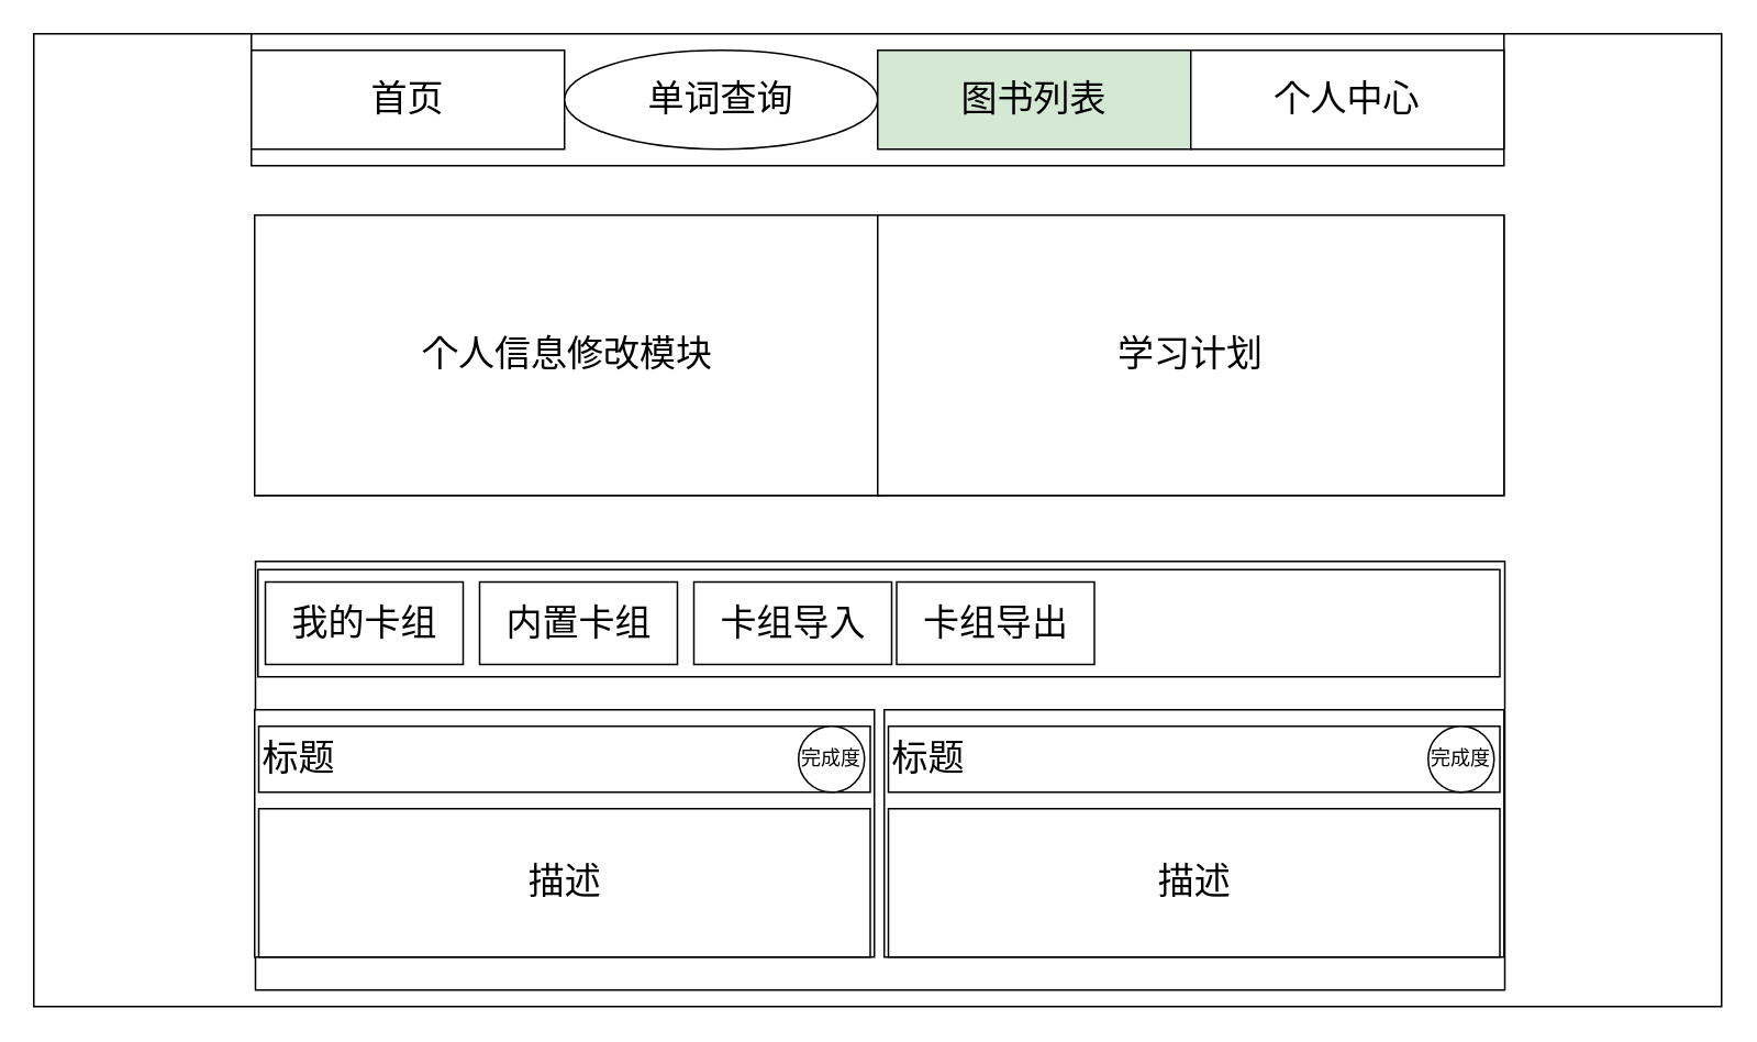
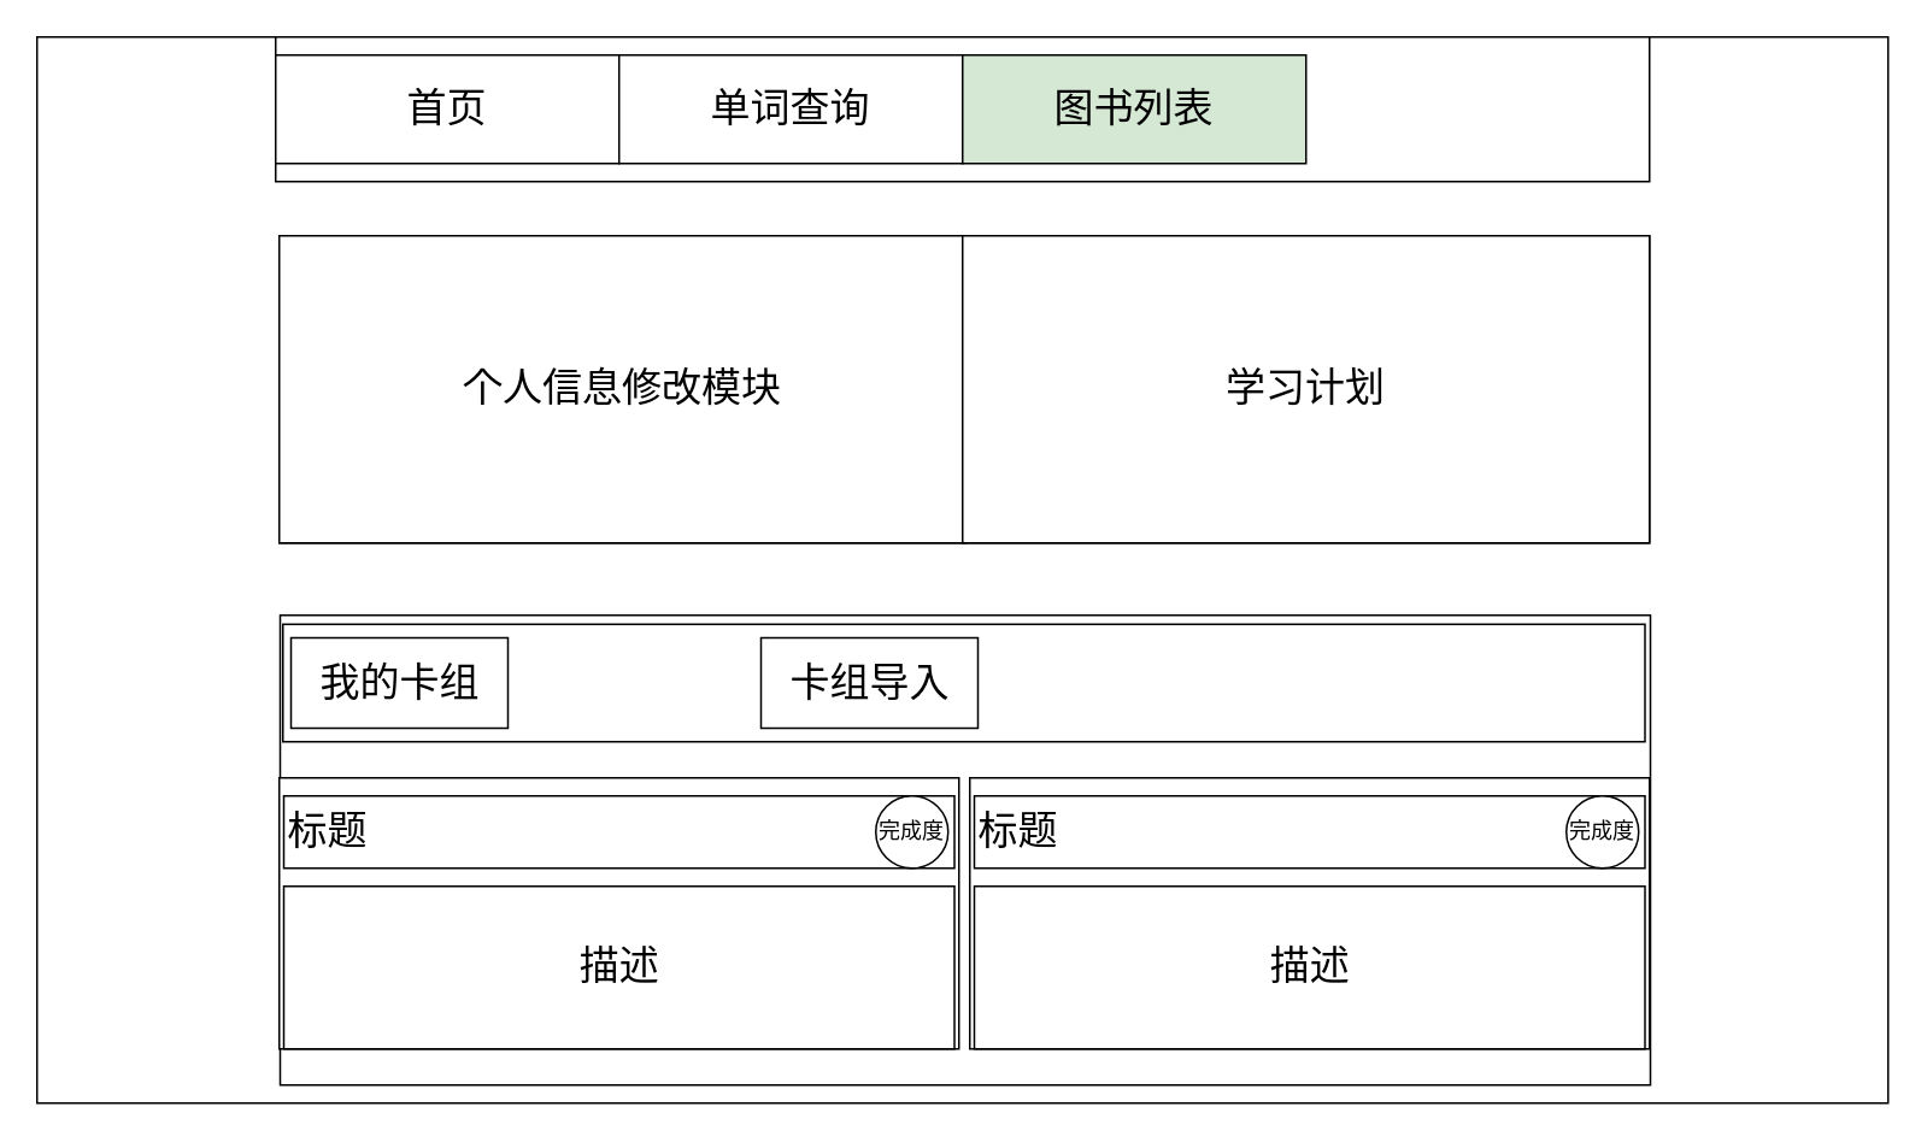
  <mxCell id="0" />
  <mxCell id="1" parent="0" />
  <mxCell id="2" value="" style="rounded=0;whiteSpace=wrap;html=1;" vertex="1" parent="1"><mxGeometry width="1024" height="590" as="geometry" x="20" y="20" /></mxCell>
  <mxCell id="3" value="" style="rounded=0;whiteSpace=wrap;html=1;" vertex="1" parent="1"><mxGeometry x="152" width="760" height="80" as="geometry" y="20" /></mxCell>
  <mxCell id="4" value="&lt;font style=&quot;font-size: 22px&quot;&gt;首页&lt;/font&gt;" style="rounded=0;whiteSpace=wrap;html=1;" vertex="1" parent="1"><mxGeometry x="152" y="30" width="190" height="60" as="geometry" /></mxCell>
- <mxCell id="5" value="&lt;font style=&quot;font-size: 22px&quot;&gt;单词查询&lt;/font&gt;" style="ellipse;whiteSpace=wrap;html=1;" vertex="1" parent="1"><mxGeometry x="342" y="30" width="190" height="60" as="geometry" /></mxCell>
+ <mxCell id="5" value="&lt;font style=&quot;font-size: 22px&quot;&gt;单词查询&lt;/font&gt;" style="rounded=0;whiteSpace=wrap;html=1;" vertex="1" parent="1"><mxGeometry x="342" y="30" width="190" height="60" as="geometry" /></mxCell>
  <mxCell id="6" value="&lt;font style=&quot;font-size: 22px&quot;&gt;图书列表&lt;/font&gt;" style="rounded=0;whiteSpace=wrap;html=1;fillColor=#d5e8d4;" vertex="1" parent="1"><mxGeometry x="532" y="30" width="190" height="60" as="geometry" /></mxCell>
- <mxCell id="7" value="&lt;font style=&quot;font-size: 22px&quot;&gt;个人中心&lt;/font&gt;" style="rounded=0;whiteSpace=wrap;html=1;" vertex="1" parent="1"><mxGeometry x="722" y="30" width="190" height="60" as="geometry" /></mxCell>
  <mxCell id="8" value="" style="rounded=0;whiteSpace=wrap;html=1;" vertex="1" parent="1"><mxGeometry x="154" y="130" width="758" height="170" as="geometry" /></mxCell>
  <mxCell id="9" value="" style="rounded=0;whiteSpace=wrap;html=1;verticalAlign=top;" vertex="1" parent="1"><mxGeometry x="154.5" y="340" width="758" height="260" as="geometry" /></mxCell>
  <mxCell id="10" value="&lt;span style=&quot;font-size: 22px&quot;&gt;个人信息修改模块&lt;/span&gt;" style="rounded=0;whiteSpace=wrap;html=1;" vertex="1" parent="1"><mxGeometry x="154" y="130" width="380" height="170" as="geometry" /></mxCell>
  <mxCell id="11" value="&lt;span style=&quot;font-size: 22px&quot;&gt;学习计划&lt;/span&gt;" style="rounded=0;whiteSpace=wrap;html=1;" vertex="1" parent="1"><mxGeometry x="532" y="130" width="380" height="170" as="geometry" /></mxCell>
  <mxCell id="12" value="" style="rounded=0;whiteSpace=wrap;html=1;" vertex="1" parent="1"><mxGeometry x="154" y="430" width="376" height="150" as="geometry" /></mxCell>
  <mxCell id="13" value="&lt;font style=&quot;font-size: 22px&quot;&gt;标题&lt;/font&gt;" style="rounded=0;whiteSpace=wrap;html=1;align=left;" vertex="1" parent="1"><mxGeometry x="156.5" y="440" width="371" height="40" as="geometry" /></mxCell>
  <mxCell id="14" value="&lt;font style=&quot;font-size: 22px&quot;&gt;描述&lt;/font&gt;" style="rounded=0;whiteSpace=wrap;html=1;" vertex="1" parent="1"><mxGeometry x="156.5" y="490" width="371" height="90" as="geometry" /></mxCell>
  <mxCell id="15" value="&lt;font style=&quot;font-size: 12px&quot;&gt;完成度&lt;/font&gt;" style="ellipse;whiteSpace=wrap;html=1;aspect=fixed;" vertex="1" parent="1"><mxGeometry x="484" y="440" width="40" height="40" as="geometry" /></mxCell>
  <mxCell id="16" value="" style="rounded=0;whiteSpace=wrap;html=1;" vertex="1" parent="1"><mxGeometry x="536" y="430" width="376" height="150" as="geometry" /></mxCell>
  <mxCell id="17" value="&lt;font style=&quot;font-size: 22px&quot;&gt;标题&lt;/font&gt;" style="rounded=0;whiteSpace=wrap;html=1;align=left;" vertex="1" parent="1"><mxGeometry x="538.5" y="440" width="371" height="40" as="geometry" /></mxCell>
  <mxCell id="18" value="&lt;font style=&quot;font-size: 22px&quot;&gt;描述&lt;/font&gt;" style="rounded=0;whiteSpace=wrap;html=1;" vertex="1" parent="1"><mxGeometry x="538.5" y="490" width="371" height="90" as="geometry" /></mxCell>
  <mxCell id="19" value="&lt;font style=&quot;font-size: 12px&quot;&gt;完成度&lt;/font&gt;" style="ellipse;whiteSpace=wrap;html=1;aspect=fixed;" vertex="1" parent="1"><mxGeometry x="866" y="440" width="40" height="40" as="geometry" /></mxCell>
  <mxCell id="20" value="" style="rounded=0;whiteSpace=wrap;html=1;" vertex="1" parent="1"><mxGeometry x="156" y="345" width="753.5" height="65" as="geometry" /></mxCell>
  <mxCell id="21" value="&lt;span&gt;&lt;font style=&quot;font-size: 22px&quot;&gt;我的卡组&lt;/font&gt;&lt;/span&gt;" style="rounded=0;whiteSpace=wrap;html=1;" vertex="1" parent="1"><mxGeometry x="160.5" y="352.5" width="120" height="50" as="geometry" /></mxCell>
  <mxCell id="22" value="&lt;span style=&quot;font-size: 22px&quot;&gt;卡组导入&lt;/span&gt;" style="rounded=0;whiteSpace=wrap;html=1;" vertex="1" parent="1"><mxGeometry x="420.5" y="352.5" width="120" height="50" as="geometry" /></mxCell>
- <mxCell id="23" value="&lt;span style=&quot;font-size: 22px&quot;&gt;卡组导出&lt;/span&gt;" style="rounded=0;whiteSpace=wrap;html=1;" vertex="1" parent="1"><mxGeometry x="543.5" y="352.5" width="120" height="50" as="geometry" /></mxCell>
- <mxCell id="24" value="&lt;span style=&quot;font-size: 22px&quot;&gt;内置卡组&lt;/span&gt;" style="rounded=0;whiteSpace=wrap;html=1;" vertex="1" parent="1"><mxGeometry x="290.5" y="352.5" width="120" height="50" as="geometry" /></mxCell>
